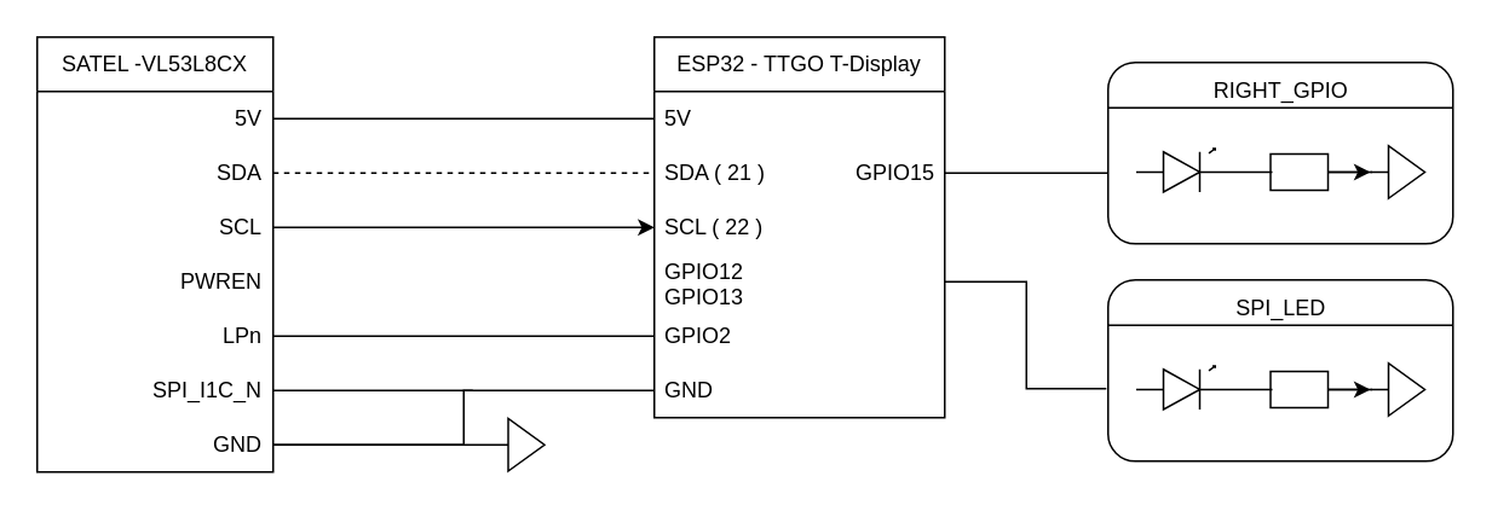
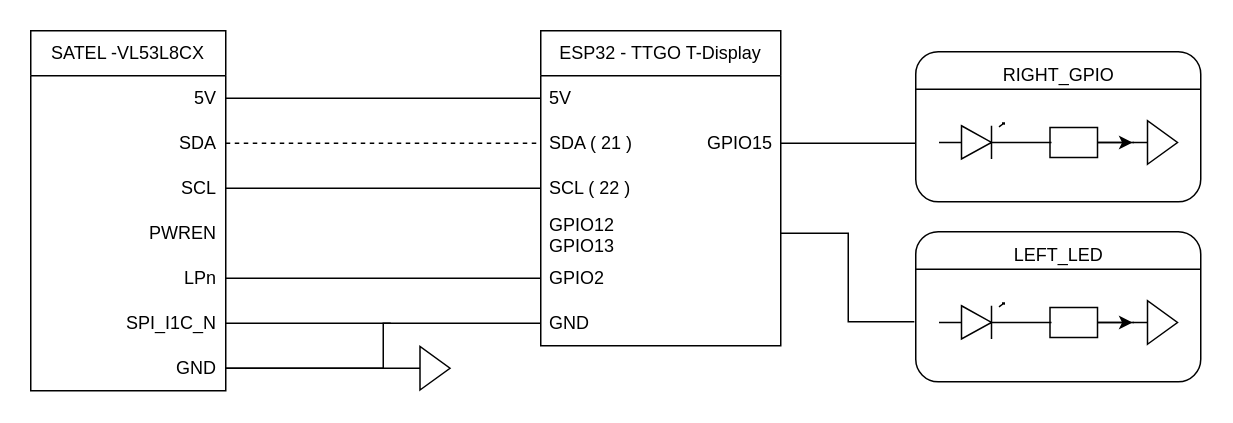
  <mxCell id="0" />
  <mxCell id="1" parent="0" />
  <mxCell id="2" value="SATEL -VL53L8CX" style="swimlane;fontStyle=0;childLayout=stackLayout;horizontal=1;startSize=30;horizontalStack=0;resizeParent=1;resizeParentMax=0;resizeLast=0;collapsible=1;marginBottom=0;whiteSpace=wrap;html=1;align=center;" vertex="1" parent="1"><mxGeometry x="20" y="20" width="130" height="240" as="geometry" /></mxCell>
  <mxCell id="3" value="&lt;div&gt;5V&lt;/div&gt;" style="text;strokeColor=none;fillColor=none;align=right;verticalAlign=middle;spacingLeft=4;spacingRight=4;overflow=hidden;points=[[0,0.5],[1,0.5]];portConstraint=eastwest;rotatable=0;whiteSpace=wrap;html=1;" vertex="1" parent="2"><mxGeometry y="30" width="130" height="30" as="geometry" /></mxCell>
  <mxCell id="4" value="SDA" style="text;strokeColor=none;fillColor=none;align=right;verticalAlign=middle;spacingLeft=4;spacingRight=4;overflow=hidden;points=[[0,0.5],[1,0.5]];portConstraint=eastwest;rotatable=0;whiteSpace=wrap;html=1;" vertex="1" parent="2"><mxGeometry y="60" width="130" height="30" as="geometry" /></mxCell>
  <mxCell id="5" value="SCL" style="text;strokeColor=none;fillColor=none;align=right;verticalAlign=middle;spacingLeft=4;spacingRight=4;overflow=hidden;points=[[0,0.5],[1,0.5]];portConstraint=eastwest;rotatable=0;whiteSpace=wrap;html=1;" vertex="1" parent="2"><mxGeometry y="90" width="130" height="30" as="geometry" /></mxCell>
  <mxCell id="6" value="PWREN" style="text;strokeColor=none;fillColor=none;align=right;verticalAlign=middle;spacingLeft=4;spacingRight=4;overflow=hidden;points=[[0,0.5],[1,0.5]];portConstraint=eastwest;rotatable=0;whiteSpace=wrap;html=1;" vertex="1" parent="2"><mxGeometry y="120" width="130" height="30" as="geometry" /></mxCell>
  <mxCell id="7" value="LPn" style="text;strokeColor=none;fillColor=none;align=right;verticalAlign=middle;spacingLeft=4;spacingRight=4;overflow=hidden;points=[[0,0.5],[1,0.5]];portConstraint=eastwest;rotatable=0;whiteSpace=wrap;html=1;" vertex="1" parent="2"><mxGeometry y="150" width="130" height="30" as="geometry" /></mxCell>
  <mxCell id="8" value="SPI_I1C_N" style="text;strokeColor=none;fillColor=none;align=right;verticalAlign=middle;spacingLeft=4;spacingRight=4;overflow=hidden;points=[[0,0.5],[1,0.5]];portConstraint=eastwest;rotatable=0;whiteSpace=wrap;html=1;" vertex="1" parent="2"><mxGeometry y="180" width="130" height="30" as="geometry" /></mxCell>
  <mxCell id="9" value="GND" style="text;strokeColor=none;fillColor=none;align=right;verticalAlign=middle;spacingLeft=4;spacingRight=4;overflow=hidden;points=[[0,0.5],[1,0.5]];portConstraint=eastwest;rotatable=0;whiteSpace=wrap;html=1;" vertex="1" parent="2"><mxGeometry y="210" width="130" height="30" as="geometry" /></mxCell>
  <mxCell id="10" value="ESP32 - TTGO T-Display" style="swimlane;fontStyle=0;childLayout=stackLayout;horizontal=1;startSize=30;horizontalStack=0;resizeParent=1;resizeParentMax=0;resizeLast=0;collapsible=1;marginBottom=0;whiteSpace=wrap;html=1;" vertex="1" parent="1"><mxGeometry x="360" y="20" width="160" height="210" as="geometry" /></mxCell>
  <mxCell id="11" value="5V" style="text;strokeColor=none;fillColor=none;align=left;verticalAlign=middle;spacingLeft=4;spacingRight=4;overflow=hidden;points=[[0,0.5],[1,0.5]];portConstraint=eastwest;rotatable=0;whiteSpace=wrap;html=1;" vertex="1" parent="10"><mxGeometry y="30" width="160" height="30" as="geometry" /></mxCell>
  <mxCell id="12" value="SDA ( 21 )&amp;nbsp;&amp;nbsp;&amp;nbsp;&amp;nbsp;&amp;nbsp;&amp;nbsp;&amp;nbsp;&amp;nbsp;&amp;nbsp;&amp;nbsp;&amp;nbsp;&amp;nbsp;&amp;nbsp;&amp;nbsp; GPIO15" style="text;strokeColor=none;fillColor=none;align=left;verticalAlign=middle;spacingLeft=4;spacingRight=4;overflow=hidden;points=[[0,0.5],[1,0.5]];portConstraint=eastwest;rotatable=0;whiteSpace=wrap;html=1;" vertex="1" parent="10"><mxGeometry y="60" width="160" height="30" as="geometry" /></mxCell>
  <mxCell id="13" value="SCL ( 22 )&amp;nbsp;&amp;nbsp;&amp;nbsp;&amp;nbsp;&amp;nbsp;&amp;nbsp;&amp;nbsp;&amp;nbsp;&amp;nbsp;&amp;nbsp;&amp;nbsp;&amp;nbsp;&amp;nbsp; " style="text;strokeColor=none;fillColor=none;align=left;verticalAlign=middle;spacingLeft=4;spacingRight=4;overflow=hidden;points=[[0,0.5],[1,0.5]];portConstraint=eastwest;rotatable=0;whiteSpace=wrap;html=1;" vertex="1" parent="10"><mxGeometry y="90" width="160" height="30" as="geometry" /></mxCell>
  <mxCell id="14" value="GPIO12&amp;nbsp;&amp;nbsp;&amp;nbsp;&amp;nbsp;&amp;nbsp;&amp;nbsp;&amp;nbsp;&amp;nbsp;&amp;nbsp;&amp;nbsp;&amp;nbsp;&amp;nbsp;&amp;nbsp;&amp;nbsp;&amp;nbsp;&amp;nbsp;&amp;nbsp;&amp;nbsp; GPIO13" style="text;strokeColor=none;fillColor=none;align=left;verticalAlign=middle;spacingLeft=4;spacingRight=4;overflow=hidden;points=[[0,0.5],[1,0.5]];portConstraint=eastwest;rotatable=0;whiteSpace=wrap;html=1;" vertex="1" parent="10"><mxGeometry y="120" width="160" height="30" as="geometry" /></mxCell>
  <mxCell id="15" value="GPIO2" style="text;strokeColor=none;fillColor=none;align=left;verticalAlign=middle;spacingLeft=4;spacingRight=4;overflow=hidden;points=[[0,0.5],[1,0.5]];portConstraint=eastwest;rotatable=0;whiteSpace=wrap;html=1;" vertex="1" parent="10"><mxGeometry y="150" width="160" height="30" as="geometry" /></mxCell>
  <mxCell id="16" value="GND&amp;nbsp;&amp;nbsp;&amp;nbsp;&amp;nbsp;&amp;nbsp;&amp;nbsp;&amp;nbsp;&amp;nbsp;&amp;nbsp;&amp;nbsp;&amp;nbsp;&amp;nbsp;&amp;nbsp;&amp;nbsp;&amp;nbsp;&amp;nbsp;&amp;nbsp;&amp;nbsp;&amp;nbsp;&amp;nbsp;&amp;nbsp;&amp;nbsp;&amp;nbsp;&amp;nbsp;&amp;nbsp;&amp;nbsp;&amp;nbsp;&amp;nbsp;&amp;nbsp;&amp;nbsp; " style="text;strokeColor=none;fillColor=none;align=left;verticalAlign=middle;spacingLeft=4;spacingRight=4;overflow=hidden;points=[[0,0.5],[1,0.5]];portConstraint=eastwest;rotatable=0;whiteSpace=wrap;html=1;" vertex="1" parent="10"><mxGeometry y="180" width="160" height="30" as="geometry" /></mxCell>
  <mxCell id="17" value="" style="endArrow=none;html=1;rounded=0;exitX=1;exitY=0.5;exitDx=0;exitDy=0;entryX=0;entryY=0.5;entryDx=0;entryDy=0;edgeStyle=orthogonalEdgeStyle;" edge="1" parent="1" source="9" target="16"><mxGeometry width="50" height="50" relative="1" as="geometry"><mxPoint x="150" y="240" as="sourcePoint" /><mxPoint x="200" y="190" as="targetPoint" /></mxGeometry></mxCell>
- <mxCell id="18" value="" style="endArrow=classic;html=1;rounded=0;exitX=1;exitY=0.5;exitDx=0;exitDy=0;entryX=0;entryY=0.5;entryDx=0;entryDy=0;edgeStyle=orthogonalEdgeStyle;" edge="1" parent="1" source="5" target="13"><mxGeometry width="50" height="50" relative="1" as="geometry"><mxPoint x="160" y="105" as="sourcePoint" /><mxPoint x="440" y="225" as="targetPoint" /></mxGeometry></mxCell>
+ <mxCell id="18" value="" style="endArrow=none;html=1;rounded=0;exitX=1;exitY=0.5;exitDx=0;exitDy=0;entryX=0;entryY=0.5;entryDx=0;entryDy=0;edgeStyle=orthogonalEdgeStyle;" edge="1" parent="1" source="5" target="13"><mxGeometry width="50" height="50" relative="1" as="geometry"><mxPoint x="160" y="105" as="sourcePoint" /><mxPoint x="440" y="225" as="targetPoint" /></mxGeometry></mxCell>
  <mxCell id="19" value="" style="endArrow=none;html=1;rounded=0;exitX=1;exitY=0.5;exitDx=0;exitDy=0;entryX=0;entryY=0.5;entryDx=0;entryDy=0;edgeStyle=orthogonalEdgeStyle;dashed=1;" edge="1" parent="1" source="4" target="12"><mxGeometry width="50" height="50" relative="1" as="geometry"><mxPoint x="160" y="135" as="sourcePoint" /><mxPoint x="440" y="105" as="targetPoint" /></mxGeometry></mxCell>
  <mxCell id="20" value="" style="endArrow=none;html=1;rounded=0;exitX=1;exitY=0.5;exitDx=0;exitDy=0;entryX=0;entryY=0.5;entryDx=0;entryDy=0;edgeStyle=orthogonalEdgeStyle;" edge="1" parent="1" source="7" target="15"><mxGeometry width="50" height="50" relative="1" as="geometry"><mxPoint x="160" y="135" as="sourcePoint" /><mxPoint x="440" y="135" as="targetPoint" /></mxGeometry></mxCell>
  <mxCell id="21" value="" style="endArrow=none;html=1;rounded=0;exitX=1;exitY=0.5;exitDx=0;exitDy=0;" edge="1" parent="1" source="8"><mxGeometry width="50" height="50" relative="1" as="geometry"><mxPoint x="160" y="195" as="sourcePoint" /><mxPoint x="260" y="215" as="targetPoint" /></mxGeometry></mxCell>
  <mxCell id="22" value="" style="pointerEvents=1;verticalLabelPosition=bottom;shadow=0;dashed=0;align=center;html=1;verticalAlign=top;shape=mxgraph.electrical.signal_sources.signal_ground;rotation=-90;" vertex="1" parent="1"><mxGeometry x="270" y="230" width="29" height="30" as="geometry" /></mxCell>
  <mxCell id="23" value="" style="endArrow=none;html=1;rounded=0;exitX=1;exitY=0.5;exitDx=0;exitDy=0;edgeStyle=orthogonalEdgeStyle;" edge="1" parent="1" source="3" target="11"><mxGeometry width="50" height="50" relative="1" as="geometry"><mxPoint x="149.5" y="70" as="sourcePoint" /><mxPoint x="429.5" y="70" as="targetPoint" /></mxGeometry></mxCell>
  <mxCell id="24" value="" style="group" vertex="1" connectable="0" parent="1"><mxGeometry x="610" y="30" width="190" height="104" as="geometry" /></mxCell>
  <mxCell id="25" value="" style="rounded=1;whiteSpace=wrap;html=1;" vertex="1" parent="24"><mxGeometry y="4" width="190" height="100" as="geometry" /></mxCell>
  <mxCell id="26" value="" style="group" vertex="1" connectable="0" parent="24"><mxGeometry x="15.5" y="50" width="159" height="29" as="geometry" /></mxCell>
  <mxCell id="27" value="" style="pointerEvents=1;verticalLabelPosition=bottom;shadow=0;dashed=0;align=center;html=1;verticalAlign=top;shape=mxgraph.electrical.signal_sources.signal_ground;rotation=-90;container=0;" vertex="1" parent="26"><mxGeometry x="129.5" y="-0.5" width="29" height="30" as="geometry" /></mxCell>
  <mxCell id="28" value="" style="verticalLabelPosition=bottom;shadow=0;dashed=0;align=center;html=1;verticalAlign=top;shape=mxgraph.electrical.opto_electronics.led_1;pointerEvents=1;rotation=0;container=0;" vertex="1" parent="26"><mxGeometry y="1.5" width="50" height="24" as="geometry" /></mxCell>
  <mxCell id="29" value="" style="edgeStyle=orthogonalEdgeStyle;rounded=0;orthogonalLoop=1;jettySize=auto;html=1;" edge="1" parent="26" source="30" target="27"><mxGeometry relative="1" as="geometry" /></mxCell>
  <mxCell id="30" value="" style="rounded=0;whiteSpace=wrap;html=1;rotation=0;container=0;" vertex="1" parent="26"><mxGeometry x="74" y="4.5" width="31.667" height="20" as="geometry" /></mxCell>
  <mxCell id="31" value="" style="endArrow=none;html=1;rounded=0;exitX=1;exitY=0.5;exitDx=0;exitDy=0;" edge="1" parent="26" source="30"><mxGeometry width="50" height="50" relative="1" as="geometry"><mxPoint x="233" y="64.5" as="sourcePoint" /><mxPoint x="130" y="14.5" as="targetPoint" /></mxGeometry></mxCell>
  <mxCell id="32" value="" style="endArrow=none;html=1;rounded=0;" edge="1" parent="26"><mxGeometry width="50" height="50" relative="1" as="geometry"><mxPoint x="50" y="14.5" as="sourcePoint" /><mxPoint x="75" y="14.5" as="targetPoint" /></mxGeometry></mxCell>
  <mxCell id="33" value="RIGHT_GPIO" style="text;html=1;align=center;verticalAlign=middle;whiteSpace=wrap;rounded=0;" vertex="1" parent="24"><mxGeometry x="47.5" width="95" height="40" as="geometry" /></mxCell>
  <mxCell id="34" value="" style="endArrow=none;html=1;rounded=0;entryX=1;entryY=0.25;entryDx=0;entryDy=0;exitX=0;exitY=0.25;exitDx=0;exitDy=0;" edge="1" parent="24" source="25" target="25"><mxGeometry width="50" height="50" relative="1" as="geometry"><mxPoint x="-140" y="-96" as="sourcePoint" /><mxPoint x="-90" y="-146" as="targetPoint" /></mxGeometry></mxCell>
  <mxCell id="35" value="" style="group" vertex="1" connectable="0" parent="1"><mxGeometry x="610" y="150" width="190" height="104" as="geometry" /></mxCell>
  <mxCell id="36" value="" style="rounded=1;whiteSpace=wrap;html=1;" vertex="1" parent="35"><mxGeometry y="4" width="190" height="100" as="geometry" /></mxCell>
  <mxCell id="37" value="" style="group" vertex="1" connectable="0" parent="35"><mxGeometry x="15.5" y="50" width="159" height="29" as="geometry" /></mxCell>
  <mxCell id="38" value="" style="pointerEvents=1;verticalLabelPosition=bottom;shadow=0;dashed=0;align=center;html=1;verticalAlign=top;shape=mxgraph.electrical.signal_sources.signal_ground;rotation=-90;container=0;" vertex="1" parent="37"><mxGeometry x="129.5" y="-0.5" width="29" height="30" as="geometry" /></mxCell>
  <mxCell id="39" value="" style="verticalLabelPosition=bottom;shadow=0;dashed=0;align=center;html=1;verticalAlign=top;shape=mxgraph.electrical.opto_electronics.led_1;pointerEvents=1;rotation=0;container=0;" vertex="1" parent="37"><mxGeometry y="1.5" width="50" height="24" as="geometry" /></mxCell>
  <mxCell id="40" value="" style="edgeStyle=orthogonalEdgeStyle;rounded=0;orthogonalLoop=1;jettySize=auto;html=1;" edge="1" parent="37" source="41" target="38"><mxGeometry relative="1" as="geometry" /></mxCell>
  <mxCell id="41" value="" style="rounded=0;whiteSpace=wrap;html=1;rotation=0;container=0;" vertex="1" parent="37"><mxGeometry x="74" y="4.5" width="31.667" height="20" as="geometry" /></mxCell>
  <mxCell id="42" value="" style="endArrow=none;html=1;rounded=0;exitX=1;exitY=0.5;exitDx=0;exitDy=0;" edge="1" parent="37" source="41"><mxGeometry width="50" height="50" relative="1" as="geometry"><mxPoint x="233" y="64.5" as="sourcePoint" /><mxPoint x="130" y="14.5" as="targetPoint" /></mxGeometry></mxCell>
  <mxCell id="43" value="" style="endArrow=none;html=1;rounded=0;" edge="1" parent="37"><mxGeometry width="50" height="50" relative="1" as="geometry"><mxPoint x="50" y="14.5" as="sourcePoint" /><mxPoint x="75" y="14.5" as="targetPoint" /></mxGeometry></mxCell>
- <mxCell id="44" value="SPI_LED" style="text;html=1;align=center;verticalAlign=middle;whiteSpace=wrap;rounded=0;" vertex="1" parent="35"><mxGeometry x="47.5" width="95" height="40" as="geometry" /></mxCell>
+ <mxCell id="44" value="LEFT_LED" style="text;html=1;align=center;verticalAlign=middle;whiteSpace=wrap;rounded=0;" vertex="1" parent="35"><mxGeometry x="47.5" width="95" height="40" as="geometry" /></mxCell>
  <mxCell id="45" value="" style="endArrow=none;html=1;rounded=0;entryX=1;entryY=0.25;entryDx=0;entryDy=0;exitX=0;exitY=0.25;exitDx=0;exitDy=0;" edge="1" parent="35" source="36" target="36"><mxGeometry width="50" height="50" relative="1" as="geometry"><mxPoint x="-140" y="-96" as="sourcePoint" /><mxPoint x="-90" y="-146" as="targetPoint" /></mxGeometry></mxCell>
  <mxCell id="46" value="" style="endArrow=none;html=1;rounded=0;entryX=1;entryY=0.5;entryDx=0;entryDy=0;edgeStyle=orthogonalEdgeStyle;exitX=0;exitY=0.61;exitDx=0;exitDy=0;exitPerimeter=0;" edge="1" parent="1" source="25" target="12"><mxGeometry width="50" height="50" relative="1" as="geometry"><mxPoint x="460" y="230" as="sourcePoint" /><mxPoint x="510" y="180" as="targetPoint" /></mxGeometry></mxCell>
  <mxCell id="47" value="" style="endArrow=none;html=1;rounded=0;entryX=1;entryY=0.5;entryDx=0;entryDy=0;exitX=-0.005;exitY=0.6;exitDx=0;exitDy=0;exitPerimeter=0;edgeStyle=orthogonalEdgeStyle;" edge="1" parent="1" source="36" target="14"><mxGeometry width="50" height="50" relative="1" as="geometry"><mxPoint x="460" y="230" as="sourcePoint" /><mxPoint x="510" y="180" as="targetPoint" /></mxGeometry></mxCell>
  <mxCell id="48" value="" style="endArrow=none;html=1;rounded=0;exitX=1;exitY=0.5;exitDx=0;exitDy=0;entryX=0.5;entryY=0;entryDx=0;entryDy=0;entryPerimeter=0;" edge="1" parent="1" source="9" target="22"><mxGeometry width="50" height="50" relative="1" as="geometry"><mxPoint x="460" y="230" as="sourcePoint" /><mxPoint x="510" y="180" as="targetPoint" /></mxGeometry></mxCell>
